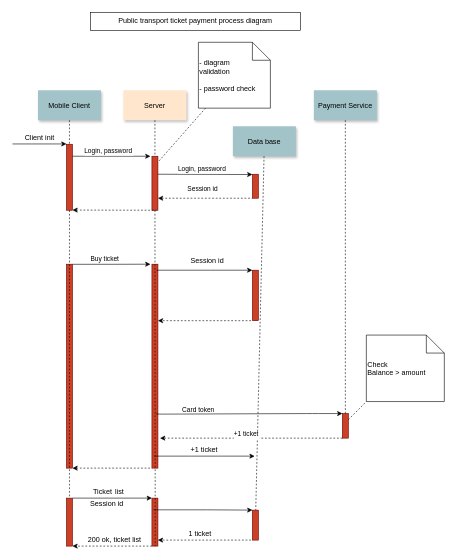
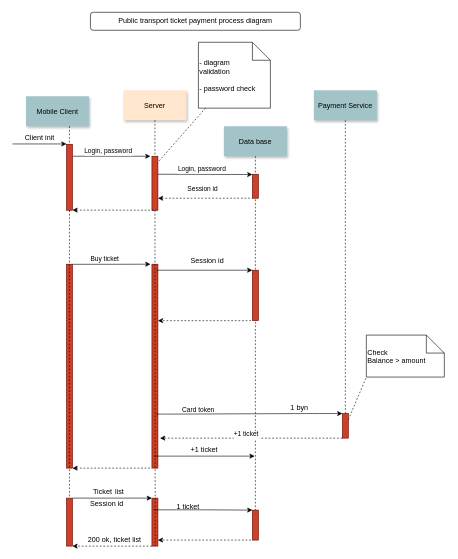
  <mxCell id="0" />
  <mxCell id="1" parent="0" />
  <mxCell id="2" value="" style="fillColor=#CC4125;strokeColor=#660000" vertex="1" parent="1"><mxGeometry x="110" y="240" width="10" height="110" as="geometry" /></mxCell>
  <mxCell id="3" value="Buy ticket" style="edgeStyle=none;verticalLabelPosition=top;verticalAlign=bottom;labelPosition=left;align=right;rounded=0;" edge="1" parent="1"><mxGeometry x="-30" y="-320" width="100" height="100" as="geometry"><mxPoint x="20" y="239.5" as="sourcePoint" /><mxPoint x="110" y="239.5" as="targetPoint" /><mxPoint x="135" y="201" as="offset" /></mxGeometry></mxCell>
- <mxCell id="4" value="Mobile Client" style="shadow=1;fillColor=#A2C4C9;strokeColor=none" vertex="1" parent="1"><mxGeometry x="62.5" y="150" width="105" height="50" as="geometry" /></mxCell>
+ <mxCell id="4" value="Mobile Client" style="shadow=1;fillColor=#A2C4C9;strokeColor=none" vertex="1" parent="1"><mxGeometry x="42.5" y="160" width="105" height="50" as="geometry" /></mxCell>
  <mxCell id="5" value="" style="fillColor=#CC4125;strokeColor=#660000" vertex="1" parent="1"><mxGeometry x="252.5" y="260" width="10" height="90" as="geometry" /></mxCell>
  <mxCell id="6" value="Server" style="shadow=1;fillColor=#ffe6cc;strokeColor=none;" vertex="1" parent="1"><mxGeometry x="205" y="150" width="105" height="50" as="geometry" /></mxCell>
  <mxCell id="7" value="" style="edgeStyle=none;endArrow=none;dashed=1;rounded=0;" edge="1" parent="1" source="6" target="5"><mxGeometry x="222.335" y="335" width="100" height="100" as="geometry"><mxPoint x="257.259" y="200" as="sourcePoint" /><mxPoint x="257.576" y="255" as="targetPoint" /></mxGeometry></mxCell>
  <mxCell id="8" value="Login, password" style="edgeStyle=none;verticalLabelPosition=top;verticalAlign=bottom;rounded=0;" edge="1" parent="1"><mxGeometry x="-30" y="-325" width="100" height="100" as="geometry"><mxPoint x="120" y="260" as="sourcePoint" /><mxPoint x="250" y="260" as="targetPoint" /><mxPoint x="-5" as="offset" /></mxGeometry></mxCell>
  <mxCell id="9" value="" style="edgeStyle=none;verticalLabelPosition=top;verticalAlign=bottom;endArrow=none;startArrow=classic;dashed=1;rounded=0;" edge="1" parent="1"><mxGeometry x="170" y="342.259" width="100" height="100" as="geometry"><mxPoint x="120" y="349.759" as="sourcePoint" /><mxPoint x="260" y="350" as="targetPoint" /></mxGeometry></mxCell>
- <mxCell id="10" value="Data base" style="shadow=1;fillColor=#A2C4C9;strokeColor=none" vertex="1" parent="1"><mxGeometry x="387.504" y="210" width="105" height="50" as="geometry" /></mxCell>
+ <mxCell id="10" value="Data base" style="shadow=1;fillColor=#A2C4C9;strokeColor=none" vertex="1" parent="1"><mxGeometry x="372.504" y="210" width="105" height="50" as="geometry" /></mxCell>
  <mxCell id="11" value="" style="edgeStyle=none;endArrow=none;rounded=0;dashed=1;" edge="1" parent="1" source="10" target="12"><mxGeometry x="387.043" y="440" width="100" height="100" as="geometry"><mxPoint x="424.543" y="310" as="sourcePoint" /><mxPoint x="424.543" y="330" as="targetPoint" /></mxGeometry></mxCell>
  <mxCell id="12" value="" style="fillColor=#CC4125;strokeColor=#660000" vertex="1" parent="1"><mxGeometry x="420" y="850" width="10" height="50" as="geometry" /></mxCell>
  <mxCell id="13" value="" style="fillColor=#CC4125;strokeColor=#660000" vertex="1" parent="1"><mxGeometry x="570" y="689" width="10" height="41" as="geometry" /></mxCell>
  <mxCell id="14" value="Payment Service" style="shadow=1;fillColor=#A2C4C9;strokeColor=none" vertex="1" parent="1"><mxGeometry x="522.5" y="150" width="105" height="50" as="geometry" /></mxCell>
  <mxCell id="15" value="" style="edgeStyle=none;endArrow=none;dashed=1;rounded=0;" edge="1" parent="1" target="13"><mxGeometry x="564.488" y="345" width="100" height="100" as="geometry"><mxPoint x="575" y="200" as="sourcePoint" /><mxPoint x="584.653" y="350" as="targetPoint" /><Array as="points" /></mxGeometry></mxCell>
  <mxCell id="16" value="" style="edgeStyle=elbowEdgeStyle;elbow=horizontal;endArrow=none;dashed=1;rounded=0;" edge="1" parent="1" source="4" target="2"><mxGeometry x="180.0" y="480" width="100" height="100" as="geometry"><mxPoint x="140" y="500" as="sourcePoint" /><mxPoint x="240" y="400" as="targetPoint" /></mxGeometry></mxCell>
  <mxCell id="17" value=" - diagram&#10; validation&#10;&#10; - password check" style="shape=note;align=left" vertex="1" parent="1"><mxGeometry x="330.003" y="70.004" width="120.027" height="109.826" as="geometry" /></mxCell>
  <mxCell id="18" value="" style="edgeStyle=none;endArrow=none;dashed=1;rounded=0;entryX=1.117;entryY=0.096;entryDx=0;entryDy=0;entryPerimeter=0;" edge="1" parent="1" source="17" target="5"><mxGeometry x="588.79" y="201.83" width="100" height="100" as="geometry"><mxPoint x="548.79" y="221.83" as="sourcePoint" /><mxPoint x="258" y="310" as="targetPoint" /></mxGeometry></mxCell>
  <mxCell id="19" value="" style="fillColor=#CC4125;strokeColor=#660000" vertex="1" parent="1"><mxGeometry x="110" y="440" width="10" height="340" as="geometry" /></mxCell>
  <mxCell id="20" value="" style="edgeStyle=none;dashed=1;endArrow=none;rounded=0;entryX=0.5;entryY=0;entryDx=0;entryDy=0;" edge="1" parent="1" source="2" target="25"><mxGeometry y="470" width="100" height="100" as="geometry"><mxPoint y="490" as="sourcePoint" x="-40" /><mxPoint x="60" y="390" as="targetPoint" /><Array as="points" /></mxGeometry></mxCell>
  <mxCell id="21" value="" style="fillColor=#CC4125;strokeColor=#660000" vertex="1" parent="1"><mxGeometry x="252.5" y="440" width="10" height="340" as="geometry" /></mxCell>
  <mxCell id="22" value="" style="fillColor=#CC4125;strokeColor=#660000" vertex="1" parent="1"><mxGeometry x="252.5" y="830" width="10" height="80" as="geometry" /></mxCell>
  <mxCell id="23" value="" style="edgeStyle=none;endArrow=none;dashed=1;rounded=0;" edge="1" parent="1" source="5"><mxGeometry x="326.571" y="509.697" width="100" height="100" as="geometry"><mxPoint x="361.736" y="374.697" as="sourcePoint" /><mxPoint x="258" y="910" as="targetPoint" /><Array as="points" /></mxGeometry></mxCell>
  <mxCell id="24" value="" style="fillColor=#CC4125;strokeColor=#660000" vertex="1" parent="1"><mxGeometry x="420" y="450" width="10" height="84.17" as="geometry" /></mxCell>
  <mxCell id="25" value="" style="fillColor=#CC4125;strokeColor=#660000" vertex="1" parent="1"><mxGeometry x="110" y="830" width="10" height="80" as="geometry" /></mxCell>
  <mxCell id="26" value="" style="edgeStyle=elbowEdgeStyle;elbow=vertical;dashed=1;verticalLabelPosition=bottom;verticalAlign=top;rounded=0;" edge="1" parent="1"><mxGeometry x="457.5" y="1104.842" width="100" height="100" as="geometry"><mxPoint x="252.5" y="910" as="sourcePoint" /><mxPoint x="120" y="910" as="targetPoint" /><Array as="points" /></mxGeometry></mxCell>
  <mxCell id="27" value="" style="edgeStyle=none;verticalLabelPosition=top;verticalAlign=bottom;rounded=0;" edge="1" parent="1"><mxGeometry x="-20" y="-304.33" width="100" height="100" as="geometry"><mxPoint x="120" y="440.17" as="sourcePoint" /><mxPoint x="250" y="440" as="targetPoint" /><mxPoint x="15" y="-9" as="offset" /><Array as="points"><mxPoint x="190" y="440.17" /></Array></mxGeometry></mxCell>
  <mxCell id="28" value="Card token" style="edgeStyle=elbowEdgeStyle;elbow=vertical;dashed=1;verticalLabelPosition=bottom;verticalAlign=top;rounded=0;" edge="1" parent="1"><mxGeometry x="-30" y="-320" width="100" height="100" as="geometry"><mxPoint x="417.72" y="534.17" as="sourcePoint" /><mxPoint x="262.5" y="534.17" as="targetPoint" /><Array as="points"><mxPoint x="312.72" y="534.17" /><mxPoint x="335.72" y="452.17" /></Array><mxPoint x="-10" y="136" as="offset" /></mxGeometry></mxCell>
  <mxCell id="29" value="" style="endArrow=classic;html=1;entryX=0;entryY=0;entryDx=0;entryDy=0;" edge="1" parent="1" target="13"><mxGeometry relative="1" as="geometry"><mxPoint x="260" y="689" as="sourcePoint" /><mxPoint x="560" y="690" as="targetPoint" /><Array as="points"><mxPoint x="260" y="690" /><mxPoint x="520" y="689" /></Array></mxGeometry></mxCell>
  <mxCell id="30" value="" style="edgeStyle=none;verticalLabelPosition=top;verticalAlign=bottom;rounded=0;" edge="1" parent="1"><mxGeometry x="139.89" y="-294.5" width="100" height="100" as="geometry"><mxPoint x="260.11" y="450" as="sourcePoint" /><mxPoint x="419.89" y="450" as="targetPoint" /><mxPoint x="15" y="-9" as="offset" /><Array as="points"><mxPoint x="349.89" y="450" /></Array></mxGeometry></mxCell>
  <mxCell id="31" style="edgeStyle=orthogonalEdgeStyle;rounded=0;orthogonalLoop=1;jettySize=auto;html=1;" edge="1" parent="1"><mxGeometry relative="1" as="geometry"><mxPoint x="710" y="700" as="targetPoint" /><mxPoint x="710" y="700" as="sourcePoint" /></mxGeometry></mxCell>
- <mxCell id="33" value="Check&#10;Balance &gt; amount" style="shape=note;align=left" vertex="1" parent="1"><mxGeometry x="610" y="558.17" width="130.03" height="110.83" as="geometry" /></mxCell>
+ <mxCell id="32" value="1 byn" style="text;html=1;align=center;verticalAlign=middle;resizable=0;points=[];autosize=1;strokeColor=none;" vertex="1" parent="1"><mxGeometry x="477.5" y="669" width="40" height="20" as="geometry" /></mxCell>
+ <mxCell id="33" value="Check&#10;Balance &gt; amount" style="shape=note;align=left" vertex="1" parent="1"><mxGeometry x="610" y="558.17" width="130.03" height="70" as="geometry" /></mxCell>
  <mxCell id="34" value="" style="endArrow=none;html=1;exitX=1;exitY=0.25;exitDx=0;exitDy=0;entryX=0;entryY=1;entryDx=0;entryDy=0;entryPerimeter=0;rounded=0;dashed=1;" edge="1" parent="1" source="13" target="33"><mxGeometry width="50" height="50" relative="1" as="geometry"><mxPoint x="530" y="680" as="sourcePoint" /><mxPoint x="620" y="709" as="targetPoint" /><Array as="points" /></mxGeometry></mxCell>
  <mxCell id="35" value="+1 ticket" style="edgeStyle=elbowEdgeStyle;elbow=vertical;dashed=1;verticalLabelPosition=bottom;verticalAlign=top;rounded=0;" edge="1" parent="1"><mxGeometry x="-30" y="-320" width="100" height="100" as="geometry"><mxPoint x="570" y="730" as="sourcePoint" /><mxPoint x="266" y="730" as="targetPoint" /><Array as="points"><mxPoint x="316.22" y="730" /><mxPoint x="339.22" y="648" /></Array><mxPoint x="-8" y="-20" as="offset" /></mxGeometry></mxCell>
  <mxCell id="36" value="" style="edgeStyle=none;verticalLabelPosition=top;verticalAlign=bottom;endArrow=none;startArrow=classic;dashed=1;rounded=0;" edge="1" parent="1"><mxGeometry x="172.5" y="772.499" width="100" height="100" as="geometry"><mxPoint x="120" y="780" as="sourcePoint" /><mxPoint x="252.5" y="779.999" as="targetPoint" /><Array as="points" /></mxGeometry></mxCell>
  <mxCell id="37" value="" style="edgeStyle=none;verticalLabelPosition=top;verticalAlign=bottom;rounded=0;" edge="1" parent="1"><mxGeometry x="-27.5" y="85.5" width="100" height="100" as="geometry"><mxPoint x="120" y="830" as="sourcePoint" /><mxPoint x="252.5" y="830" as="targetPoint" /><mxPoint x="15" y="-9" as="offset" /><Array as="points"><mxPoint x="182.5" y="830" /></Array></mxGeometry></mxCell>
  <mxCell id="38" value="Ticket" style="text;html=1;align=center;verticalAlign=middle;resizable=0;points=[];autosize=1;strokeColor=none;" vertex="1" parent="1"><mxGeometry x="145" y="810" width="50" height="20" as="geometry" /></mxCell>
  <mxCell id="39" value="Session id" style="text;html=1;strokeColor=none;fillColor=none;align=center;verticalAlign=middle;whiteSpace=wrap;rounded=0;" vertex="1" parent="1"><mxGeometry x="145" y="830" width="65" height="20" as="geometry" /></mxCell>
  <mxCell id="40" value="Session id" style="text;html=1;strokeColor=none;fillColor=none;align=center;verticalAlign=middle;whiteSpace=wrap;rounded=0;" vertex="1" parent="1"><mxGeometry x="310" y="424.17" width="70" height="20" as="geometry" /></mxCell>
  <mxCell id="41" value="list&amp;nbsp;" style="text;html=1;align=center;verticalAlign=middle;resizable=0;points=[];autosize=1;strokeColor=none;" vertex="1" parent="1"><mxGeometry x="185" y="810" width="30" height="20" as="geometry" /></mxCell>
  <mxCell id="42" value="" style="edgeStyle=none;verticalLabelPosition=top;verticalAlign=bottom;rounded=0;" edge="1" parent="1"><mxGeometry x="134.89" y="105" width="100" height="100" as="geometry"><mxPoint x="255.11" y="849.5" as="sourcePoint" /><mxPoint x="420" y="850" as="targetPoint" /><mxPoint x="15" y="-9" as="offset" /><Array as="points"><mxPoint x="344.89" y="849.5" /></Array></mxGeometry></mxCell>
  <mxCell id="43" value="" style="edgeStyle=elbowEdgeStyle;elbow=vertical;dashed=1;verticalLabelPosition=bottom;verticalAlign=top;rounded=0;" edge="1" parent="1"><mxGeometry x="-30.11" y="45.83" width="100" height="100" as="geometry"><mxPoint x="417.61" y="900" as="sourcePoint" /><mxPoint x="262.39" y="900" as="targetPoint" /><Array as="points"><mxPoint x="312.61" y="900" /><mxPoint x="335.61" y="818" /></Array><mxPoint x="20" y="126" as="offset" /></mxGeometry></mxCell>
- <mxCell id="44" value="1 ticket" style="text;html=1;strokeColor=none;fillColor=none;align=center;verticalAlign=middle;whiteSpace=wrap;rounded=0;" vertex="1" parent="1"><mxGeometry x="312.5" y="880" width="40" height="20" as="geometry" /></mxCell>
+ <mxCell id="44" value="1 ticket" style="text;html=1;strokeColor=none;fillColor=none;align=center;verticalAlign=middle;whiteSpace=wrap;rounded=0;" vertex="1" parent="1"><mxGeometry x="292.5" y="835" width="40" height="20" as="geometry" /></mxCell>
  <mxCell id="45" value="200 ok, ticket list" style="text;html=1;align=center;verticalAlign=middle;resizable=0;points=[];autosize=1;strokeColor=none;" vertex="1" parent="1"><mxGeometry x="135" y="890" width="110" height="20" as="geometry" /></mxCell>
- <mxCell id="46" value="Public transport ticket payment process diagram" style="whiteSpace=wrap;html=1;" vertex="1" parent="1"><mxGeometry x="150" y="20" width="350" height="30" as="geometry" /></mxCell>
+ <mxCell id="46" value="Public transport ticket payment process diagram" style="whiteSpace=wrap;html=1;rounded=1;" vertex="1" parent="1"><mxGeometry x="150" y="20" width="350" height="30" as="geometry" /></mxCell>
  <mxCell id="47" value="Login, password" style="edgeStyle=none;verticalLabelPosition=top;verticalAlign=bottom;rounded=0;" edge="1" parent="1"><mxGeometry x="112.5" y="-295" width="100" height="100" as="geometry"><mxPoint x="262.5" y="290" as="sourcePoint" /><mxPoint x="420" y="290.5" as="targetPoint" /><mxPoint x="-5" as="offset" /></mxGeometry></mxCell>
  <mxCell id="48" value="" style="edgeStyle=none;verticalLabelPosition=top;verticalAlign=bottom;endArrow=none;startArrow=classic;dashed=1;rounded=0;" edge="1" parent="1"><mxGeometry x="312.5" y="322.499" width="100" height="100" as="geometry"><mxPoint x="262.5" y="329.999" as="sourcePoint" /><mxPoint x="420" y="330" as="targetPoint" /></mxGeometry></mxCell>
  <mxCell id="49" value="" style="fillColor=#CC4125;strokeColor=#660000" vertex="1" parent="1"><mxGeometry x="420" y="290" width="10" height="40" as="geometry" /></mxCell>
  <mxCell id="50" value="&lt;span style=&quot;color: rgb(0, 0, 0); font-family: helvetica; font-size: 11px; font-style: normal; font-weight: 400; letter-spacing: normal; text-align: center; text-indent: 0px; text-transform: none; word-spacing: 0px; background-color: rgb(255, 255, 255); display: inline; float: none;&quot;&gt;Session id&lt;/span&gt;" style="text;whiteSpace=wrap;html=1;" vertex="1" parent="1"><mxGeometry x="310" y="300" width="70" height="20" as="geometry" /></mxCell>
  <mxCell id="51" value="" style="edgeStyle=none;verticalLabelPosition=top;verticalAlign=bottom;rounded=0;" edge="1" parent="1"><mxGeometry x="108.75" y="15.5" width="100" height="100" as="geometry"><mxPoint x="256.25" y="760" as="sourcePoint" /><mxPoint x="423.75" y="760" as="targetPoint" /><mxPoint x="15" y="-9" as="offset" /><Array as="points"><mxPoint x="318.75" y="760" /><mxPoint x="363.75" y="760" /></Array></mxGeometry></mxCell>
  <mxCell id="52" value="+1 ticket" style="text;html=1;strokeColor=none;fillColor=none;align=center;verticalAlign=middle;whiteSpace=wrap;rounded=0;" vertex="1" parent="1"><mxGeometry x="300" y="740" width="80" height="20" as="geometry" /></mxCell>
  <mxCell id="53" value="Client init" style="text;html=1;align=center;verticalAlign=middle;resizable=0;points=[];autosize=1;strokeColor=none;" vertex="1" parent="1"><mxGeometry x="30" y="220" width="70" height="20" as="geometry" /></mxCell>
